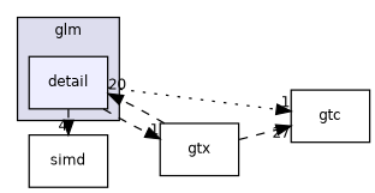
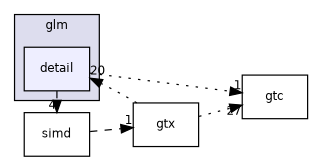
  digraph {
    compound=true
    rankdir=LR
    node [fontname=Helvetica fontsize=10 shape=box]
    edge [headlabel=1 labeldistance=1.5 labelfontname=Helvetica labelfontsize=10 style=dashed]
    n1 [fillcolor="#eeeeff" label=detail pencolor=black style=filled]
    n2 [label=gtc]
    n3 [label=simd]
    n4 [label=gtx]
    subgraph cluster_1 {
      bgcolor="#ddddee"
      fontname=Helvetica
      fontsize=10
      label=glm
      pencolor=black
      n1
    }
    n1 -> n2 [style=dotted]
    n1 -> n3 [headlabel=4]
-   n1 -> n4
-   n4 -> n1 [headlabel=20]
-   n4 -> n2 [headlabel=27]
+   n3 -> n4
+   n4 -> n1 [headlabel=20 style=dotted]
+   n4 -> n2 [headlabel=27 style=dotted]
  }
